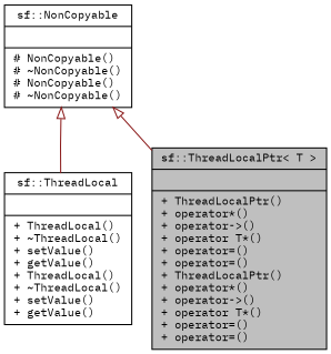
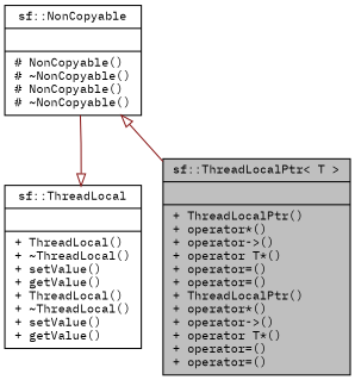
  digraph {
    fontname="IBM Plex Mono"
    node [color=black fillcolor=white fontname="IBM Plex Mono" fontsize=10 shape=record style=filled]
    edge [arrowtail=onormal color=firebrick4 dir=back fontname="IBM Plex Mono" fontsize=10 labelfontname=Helvetica labelfontsize=10 style=solid]
    n1 [fillcolor=grey75 fontcolor=black height=0.2 label="{sf::ThreadLocalPtr\< T \>\n||+ ThreadLocalPtr()\l+ operator*()\l+ operator-\>()\l+ operator T*()\l+ operator=()\l+ operator=()\l+ ThreadLocalPtr()\l+ operator*()\l+ operator-\>()\l+ operator T*()\l+ operator=()\l+ operator=()\l}" width=0.4]
    n2 [height=0.2 label="{sf::ThreadLocal\n||+ ThreadLocal()\l+ ~ThreadLocal()\l+ setValue()\l+ getValue()\l+ ThreadLocal()\l+ ~ThreadLocal()\l+ setValue()\l+ getValue()\l}" width=0.4]
    n3 [height=0.2 label="{sf::NonCopyable\n||# NonCopyable()\l# ~NonCopyable()\l# NonCopyable()\l# ~NonCopyable()\l}" width=0.4]
    n3 -> n1
-   n3 -> n2
+   n2 -> n3
  }
